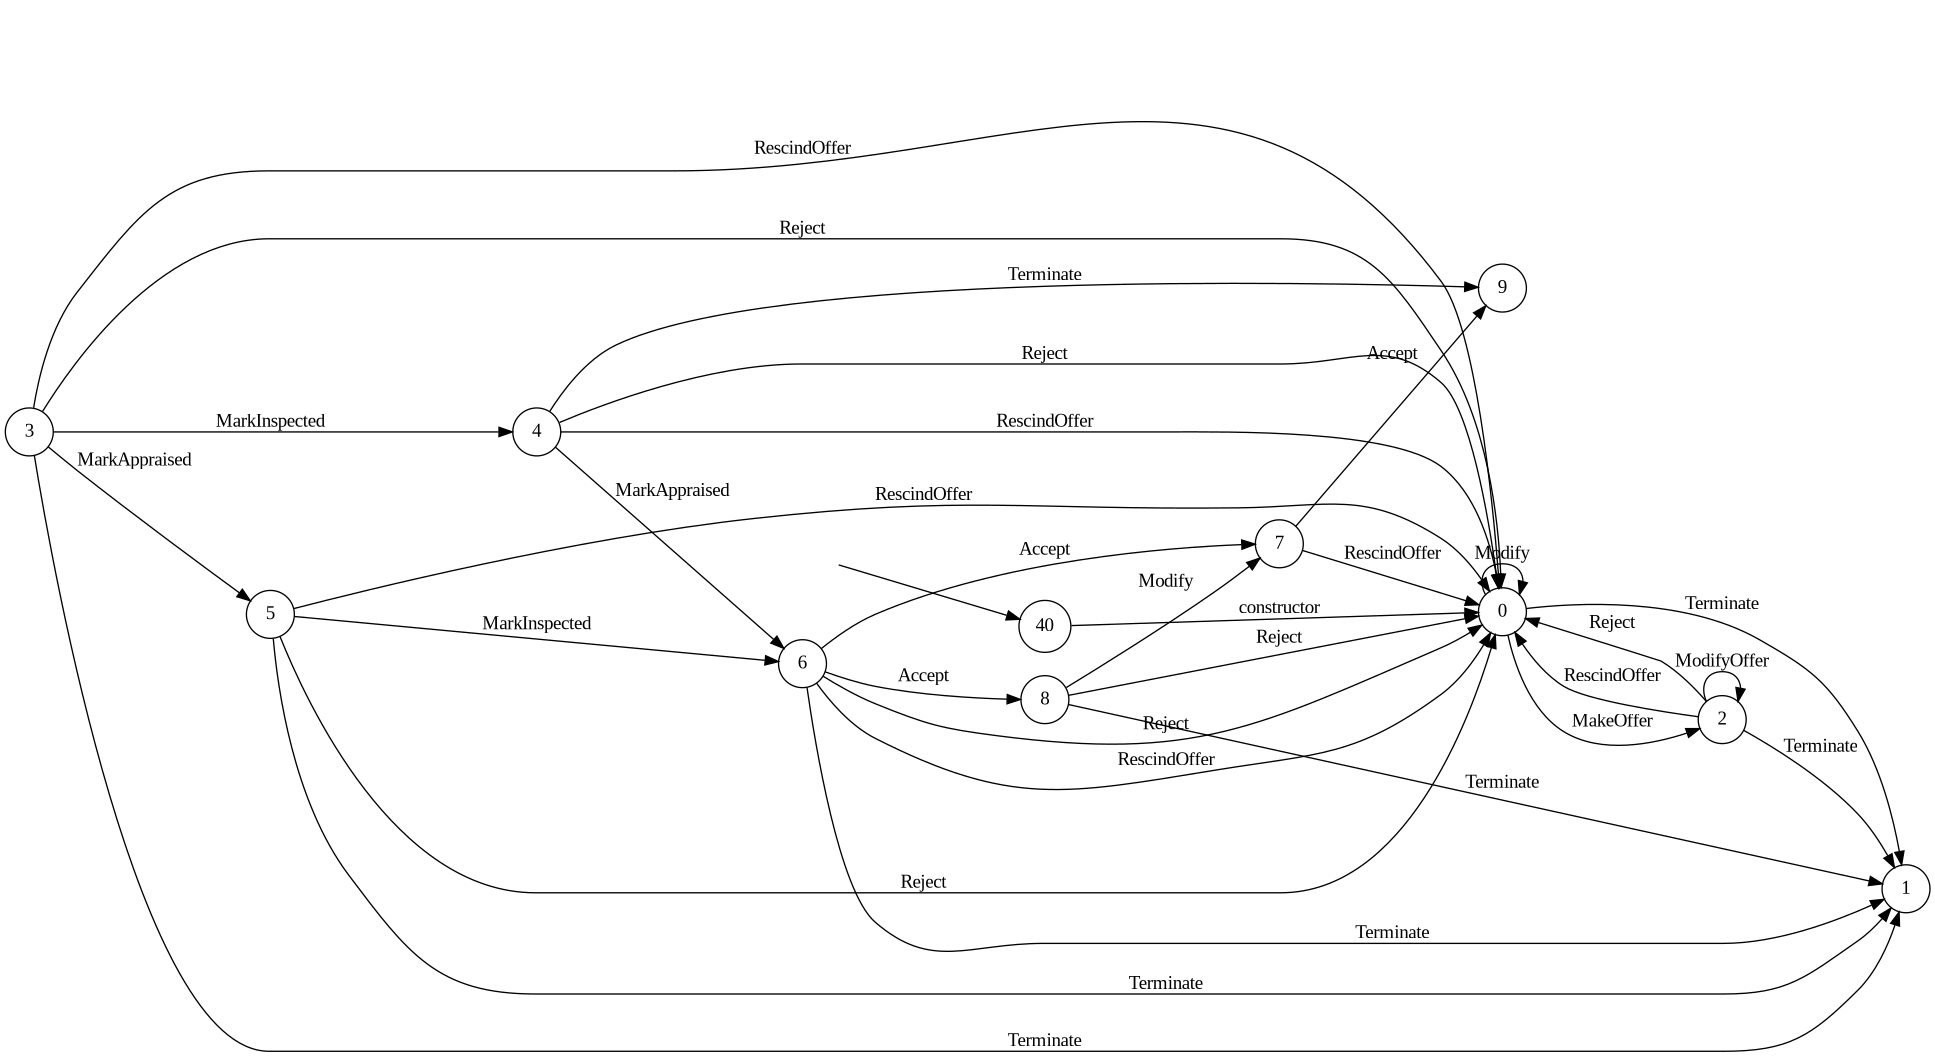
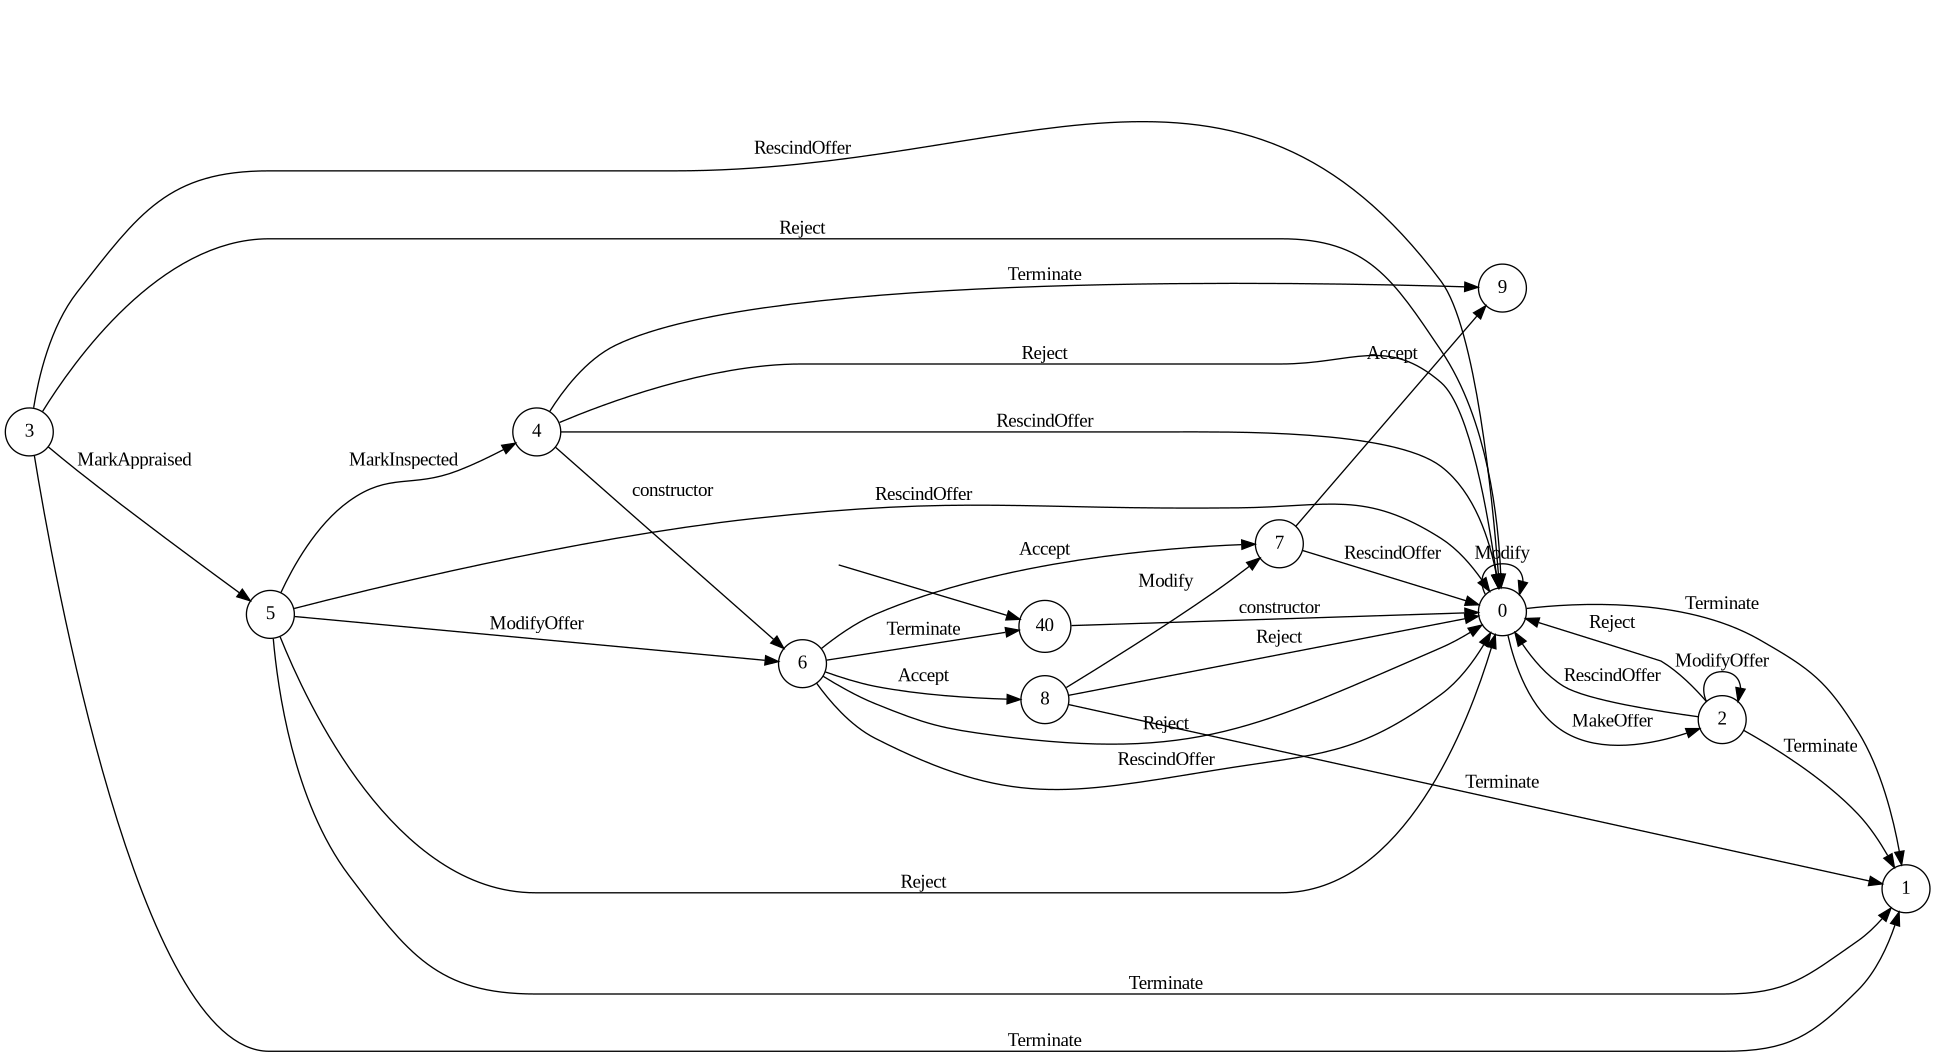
  digraph {
    fontname="Liberation Serif"
    rankdir=LR
    node [fontname="Liberation Serif" shape=circle]
    edge [fontname="Liberation Serif"]
    "" [shape=plaintext]
    n2 [label=40]
    n3 [label=0]
    n4 [label=1]
    n5 [label=6]
    n6 [label=7]
    n7 [label=8]
    n8 [label=2]
    n9 [label=9]
    n10 [label=3]
    n11 [label=5]
    n12 [label=4]
    "" -> n2
    n2 -> n3 [label=constructor]
    n3 -> n3 [label=Modify]
    n3 -> n4 [label=Terminate]
    n3 -> n8 [label=MakeOffer]
    n5 -> n3 [label=Reject]
    n5 -> n3 [label=RescindOffer]
-   n5 -> n4 [label=Terminate]
+   n5 -> n2 [label=Terminate]
    n5 -> n6 [label=Accept]
    n5 -> n7 [label=Accept]
    n6 -> n3 [label=RescindOffer]
    n6 -> n9 [label=Accept]
    n7 -> n3 [label=Reject]
    n7 -> n4 [label=Terminate]
    n7 -> n6 [label=Modify]
    n8 -> n3 [label=Reject]
    n8 -> n3 [label=RescindOffer]
    n8 -> n4 [label=Terminate]
    n8 -> n8 [label=ModifyOffer]
    n10 -> n3 [label=Reject]
    n10 -> n3 [label=RescindOffer]
    n10 -> n4 [label=Terminate]
    n10 -> n11 [label=MarkAppraised]
-   n10 -> n12 [label=MarkInspected]
+   n11 -> n12 [label=MarkInspected]
    n11 -> n3 [label=Reject]
    n11 -> n3 [label=RescindOffer]
    n11 -> n4 [label=Terminate]
-   n11 -> n5 [label=MarkInspected]
+   n11 -> n5 [label=ModifyOffer]
    n12 -> n3 [label=Reject]
    n12 -> n3 [label=RescindOffer]
-   n12 -> n5 [label=MarkAppraised]
+   n12 -> n5 [label=constructor]
    n12 -> n9 [label=Terminate]
  }
